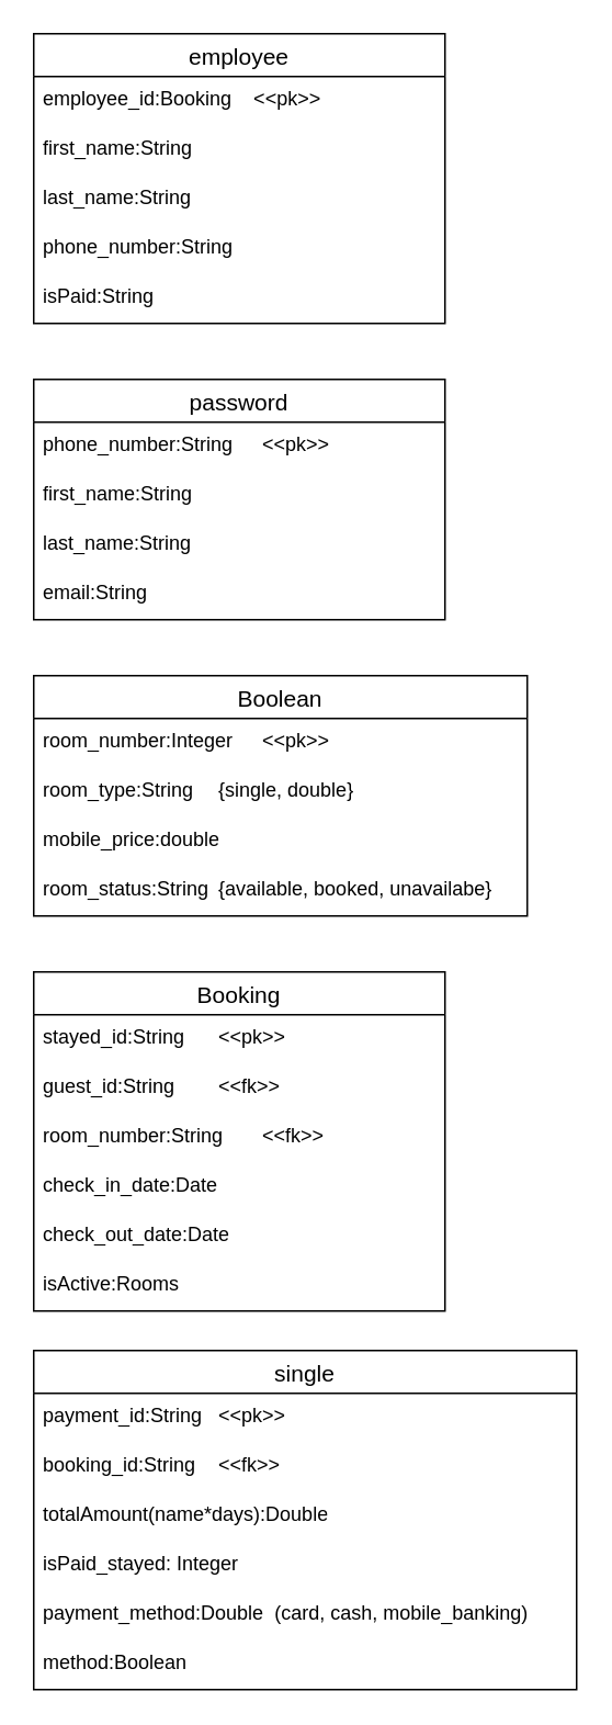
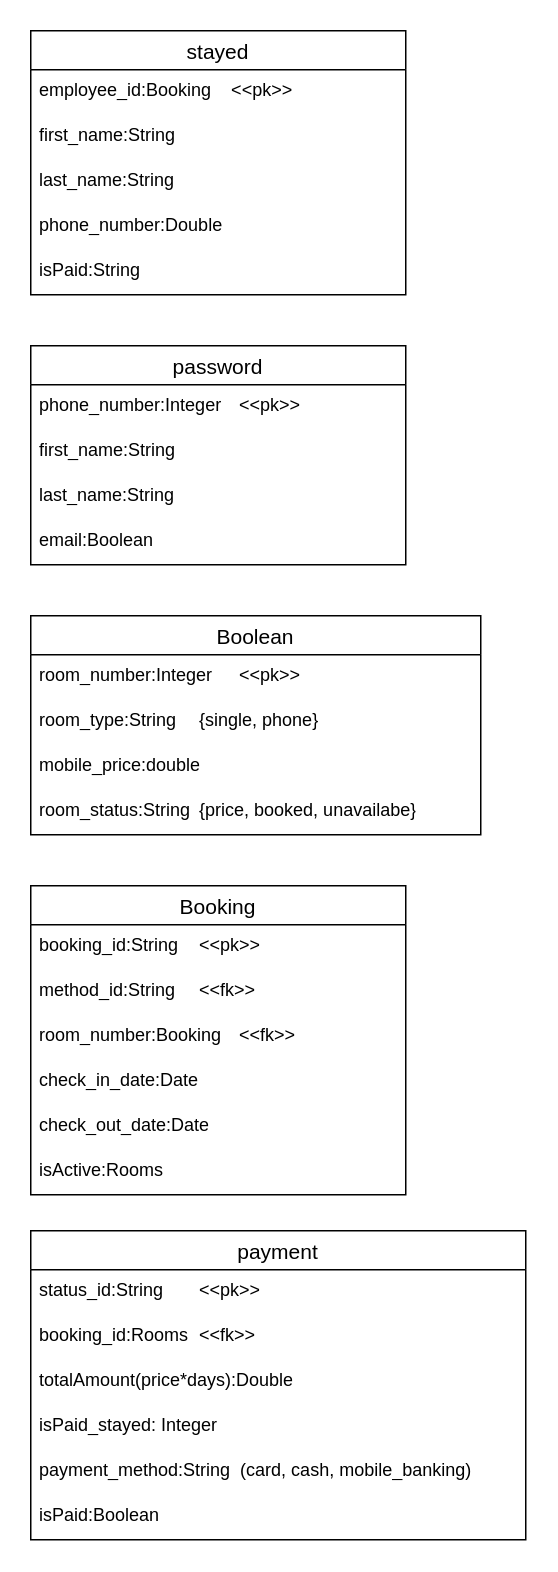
  <mxCell id="0" />
  <mxCell id="1" parent="0" />
  <mxCell id="2" value="Boolean" style="swimlane;fontStyle=0;childLayout=stackLayout;horizontal=1;startSize=26;horizontalStack=0;resizeParent=1;resizeParentMax=0;resizeLast=0;collapsible=1;marginBottom=0;align=center;fontSize=14;" parent="1" vertex="1"><mxGeometry x="20" y="410" width="300" height="146" as="geometry" /></mxCell>
  <mxCell id="3" value="room_number:Integer&lt;span style=&quot;white-space: pre;&quot;&gt;&#09;&lt;/span&gt;&amp;lt;&amp;lt;pk&amp;gt;&amp;gt;" style="text;strokeColor=none;fillColor=none;spacingLeft=4;spacingRight=4;overflow=hidden;rotatable=0;points=[[0,0.5],[1,0.5]];portConstraint=eastwest;fontSize=12;whiteSpace=wrap;html=1;" parent="2" vertex="1"><mxGeometry y="26" width="300" height="30" as="geometry" /></mxCell>
- <mxCell id="4" value="room_type:String&lt;span style=&quot;white-space: pre;&quot;&gt;&#09;&lt;/span&gt;&lt;span style=&quot;text-align: center;&quot;&gt;{single, double}&lt;/span&gt;" style="text;strokeColor=none;fillColor=none;spacingLeft=4;spacingRight=4;overflow=hidden;rotatable=0;points=[[0,0.5],[1,0.5]];portConstraint=eastwest;fontSize=12;whiteSpace=wrap;html=1;" parent="2" vertex="1"><mxGeometry y="56" width="300" height="30" as="geometry" /></mxCell>
+ <mxCell id="4" value="room_type:String&lt;span style=&quot;white-space: pre;&quot;&gt;&#09;&lt;/span&gt;&lt;span style=&quot;text-align: center;&quot;&gt;{single, phone}&lt;/span&gt;" style="text;strokeColor=none;fillColor=none;spacingLeft=4;spacingRight=4;overflow=hidden;rotatable=0;points=[[0,0.5],[1,0.5]];portConstraint=eastwest;fontSize=12;whiteSpace=wrap;html=1;" parent="2" vertex="1"><mxGeometry y="56" width="300" height="30" as="geometry" /></mxCell>
  <mxCell id="5" value="mobile_price:double" style="text;strokeColor=none;fillColor=none;spacingLeft=4;spacingRight=4;overflow=hidden;rotatable=0;points=[[0,0.5],[1,0.5]];portConstraint=eastwest;fontSize=12;whiteSpace=wrap;html=1;" parent="2" vertex="1"><mxGeometry y="86" width="300" height="30" as="geometry" /></mxCell>
- <mxCell id="6" value="room_status:String&lt;span style=&quot;white-space: pre;&quot;&gt;&#09;&lt;/span&gt;&lt;span style=&quot;text-align: center;&quot;&gt;{available, booked, unavailabe}&lt;/span&gt;" style="text;strokeColor=none;fillColor=none;spacingLeft=4;spacingRight=4;overflow=hidden;rotatable=0;points=[[0,0.5],[1,0.5]];portConstraint=eastwest;fontSize=12;whiteSpace=wrap;html=1;" parent="2" vertex="1"><mxGeometry y="116" width="300" height="30" as="geometry" /></mxCell>
- <mxCell id="7" value="employee" style="swimlane;fontStyle=0;childLayout=stackLayout;horizontal=1;startSize=26;horizontalStack=0;resizeParent=1;resizeParentMax=0;resizeLast=0;collapsible=1;marginBottom=0;align=center;fontSize=14;" parent="1" vertex="1"><mxGeometry x="20" y="20" width="250" height="176" as="geometry" /></mxCell>
+ <mxCell id="6" value="room_status:String&lt;span style=&quot;white-space: pre;&quot;&gt;&#09;&lt;/span&gt;&lt;span style=&quot;text-align: center;&quot;&gt;{price, booked, unavailabe}&lt;/span&gt;" style="text;strokeColor=none;fillColor=none;spacingLeft=4;spacingRight=4;overflow=hidden;rotatable=0;points=[[0,0.5],[1,0.5]];portConstraint=eastwest;fontSize=12;whiteSpace=wrap;html=1;" parent="2" vertex="1"><mxGeometry y="116" width="300" height="30" as="geometry" /></mxCell>
+ <mxCell id="7" value="stayed" style="swimlane;fontStyle=0;childLayout=stackLayout;horizontal=1;startSize=26;horizontalStack=0;resizeParent=1;resizeParentMax=0;resizeLast=0;collapsible=1;marginBottom=0;align=center;fontSize=14;" parent="1" vertex="1"><mxGeometry x="20" y="20" width="250" height="176" as="geometry" /></mxCell>
  <mxCell id="8" value="employee_id:Booking&amp;nbsp; &amp;nbsp; &amp;lt;&amp;lt;pk&amp;gt;&amp;gt;" style="text;strokeColor=none;fillColor=none;spacingLeft=4;spacingRight=4;overflow=hidden;rotatable=0;points=[[0,0.5],[1,0.5]];portConstraint=eastwest;fontSize=12;whiteSpace=wrap;html=1;" parent="7" vertex="1"><mxGeometry y="26" width="250" height="30" as="geometry" /></mxCell>
  <mxCell id="9" value="first_name:String" style="text;strokeColor=none;fillColor=none;spacingLeft=4;spacingRight=4;overflow=hidden;rotatable=0;points=[[0,0.5],[1,0.5]];portConstraint=eastwest;fontSize=12;whiteSpace=wrap;html=1;" parent="7" vertex="1"><mxGeometry y="56" width="250" height="30" as="geometry" /></mxCell>
  <mxCell id="10" value="last_name:String" style="text;strokeColor=none;fillColor=none;spacingLeft=4;spacingRight=4;overflow=hidden;rotatable=0;points=[[0,0.5],[1,0.5]];portConstraint=eastwest;fontSize=12;whiteSpace=wrap;html=1;" parent="7" vertex="1"><mxGeometry y="86" width="250" height="30" as="geometry" /></mxCell>
- <mxCell id="11" value="phone_number:String" style="text;strokeColor=none;fillColor=none;spacingLeft=4;spacingRight=4;overflow=hidden;rotatable=0;points=[[0,0.5],[1,0.5]];portConstraint=eastwest;fontSize=12;whiteSpace=wrap;html=1;" parent="7" vertex="1"><mxGeometry y="116" width="250" height="30" as="geometry" /></mxCell>
+ <mxCell id="11" value="phone_number:Double" style="text;strokeColor=none;fillColor=none;spacingLeft=4;spacingRight=4;overflow=hidden;rotatable=0;points=[[0,0.5],[1,0.5]];portConstraint=eastwest;fontSize=12;whiteSpace=wrap;html=1;" parent="7" vertex="1"><mxGeometry y="116" width="250" height="30" as="geometry" /></mxCell>
  <mxCell id="12" value="isPaid:String" style="text;strokeColor=none;fillColor=none;spacingLeft=4;spacingRight=4;overflow=hidden;rotatable=0;points=[[0,0.5],[1,0.5]];portConstraint=eastwest;fontSize=12;whiteSpace=wrap;html=1;" parent="7" vertex="1"><mxGeometry y="146" width="250" height="30" as="geometry" /></mxCell>
  <mxCell id="13" value="password" style="swimlane;fontStyle=0;childLayout=stackLayout;horizontal=1;startSize=26;horizontalStack=0;resizeParent=1;resizeParentMax=0;resizeLast=0;collapsible=1;marginBottom=0;align=center;fontSize=14;" parent="1" vertex="1"><mxGeometry x="20" y="230" width="250" height="146" as="geometry" /></mxCell>
- <mxCell id="14" value="phone_number:String&lt;span style=&quot;white-space: pre;&quot;&gt;&#09;&lt;/span&gt;&amp;lt;&amp;lt;pk&amp;gt;&amp;gt;" style="text;strokeColor=none;fillColor=none;spacingLeft=4;spacingRight=4;overflow=hidden;rotatable=0;points=[[0,0.5],[1,0.5]];portConstraint=eastwest;fontSize=12;whiteSpace=wrap;html=1;" parent="13" vertex="1"><mxGeometry y="26" width="250" height="30" as="geometry" /></mxCell>
+ <mxCell id="14" value="phone_number:Integer&lt;span style=&quot;white-space: pre;&quot;&gt;&#09;&lt;/span&gt;&amp;lt;&amp;lt;pk&amp;gt;&amp;gt;" style="text;strokeColor=none;fillColor=none;spacingLeft=4;spacingRight=4;overflow=hidden;rotatable=0;points=[[0,0.5],[1,0.5]];portConstraint=eastwest;fontSize=12;whiteSpace=wrap;html=1;" parent="13" vertex="1"><mxGeometry y="26" width="250" height="30" as="geometry" /></mxCell>
  <mxCell id="15" value="first_name:String" style="text;strokeColor=none;fillColor=none;spacingLeft=4;spacingRight=4;overflow=hidden;rotatable=0;points=[[0,0.5],[1,0.5]];portConstraint=eastwest;fontSize=12;whiteSpace=wrap;html=1;" parent="13" vertex="1"><mxGeometry y="56" width="250" height="30" as="geometry" /></mxCell>
  <mxCell id="16" value="last_name:String" style="text;strokeColor=none;fillColor=none;spacingLeft=4;spacingRight=4;overflow=hidden;rotatable=0;points=[[0,0.5],[1,0.5]];portConstraint=eastwest;fontSize=12;whiteSpace=wrap;html=1;" parent="13" vertex="1"><mxGeometry y="86" width="250" height="30" as="geometry" /></mxCell>
- <mxCell id="17" value="email:String" style="text;strokeColor=none;fillColor=none;spacingLeft=4;spacingRight=4;overflow=hidden;rotatable=0;points=[[0,0.5],[1,0.5]];portConstraint=eastwest;fontSize=12;whiteSpace=wrap;html=1;" parent="13" vertex="1"><mxGeometry y="116" width="250" height="30" as="geometry" /></mxCell>
+ <mxCell id="17" value="email:Boolean" style="text;strokeColor=none;fillColor=none;spacingLeft=4;spacingRight=4;overflow=hidden;rotatable=0;points=[[0,0.5],[1,0.5]];portConstraint=eastwest;fontSize=12;whiteSpace=wrap;html=1;" parent="13" vertex="1"><mxGeometry y="116" width="250" height="30" as="geometry" /></mxCell>
  <mxCell id="18" value="Booking" style="swimlane;fontStyle=0;childLayout=stackLayout;horizontal=1;startSize=26;horizontalStack=0;resizeParent=1;resizeParentMax=0;resizeLast=0;collapsible=1;marginBottom=0;align=center;fontSize=14;" parent="1" vertex="1"><mxGeometry x="20" y="590" width="250" height="206" as="geometry" /></mxCell>
- <mxCell id="19" value="stayed_id:String&lt;span style=&quot;white-space: pre;&quot;&gt;&#09;&lt;/span&gt;&amp;lt;&amp;lt;pk&amp;gt;&amp;gt;" style="text;strokeColor=none;fillColor=none;spacingLeft=4;spacingRight=4;overflow=hidden;rotatable=0;points=[[0,0.5],[1,0.5]];portConstraint=eastwest;fontSize=12;whiteSpace=wrap;html=1;" parent="18" vertex="1"><mxGeometry y="26" width="250" height="30" as="geometry" /></mxCell>
- <mxCell id="20" value="guest_id:String&lt;span style=&quot;white-space: pre;&quot;&gt;&#09;&lt;/span&gt;&amp;lt;&amp;lt;fk&amp;gt;&amp;gt;" style="text;strokeColor=none;fillColor=none;spacingLeft=4;spacingRight=4;overflow=hidden;rotatable=0;points=[[0,0.5],[1,0.5]];portConstraint=eastwest;fontSize=12;whiteSpace=wrap;html=1;" parent="18" vertex="1"><mxGeometry y="56" width="250" height="30" as="geometry" /></mxCell>
- <mxCell id="21" value="room_number:String&lt;span style=&quot;white-space: pre;&quot;&gt;&#09;&lt;/span&gt;&amp;lt;&amp;lt;fk&amp;gt;&amp;gt;" style="text;strokeColor=none;fillColor=none;spacingLeft=4;spacingRight=4;overflow=hidden;rotatable=0;points=[[0,0.5],[1,0.5]];portConstraint=eastwest;fontSize=12;whiteSpace=wrap;html=1;" parent="18" vertex="1"><mxGeometry y="86" width="250" height="30" as="geometry" /></mxCell>
+ <mxCell id="19" value="booking_id:String&lt;span style=&quot;white-space: pre;&quot;&gt;&#09;&lt;/span&gt;&amp;lt;&amp;lt;pk&amp;gt;&amp;gt;" style="text;strokeColor=none;fillColor=none;spacingLeft=4;spacingRight=4;overflow=hidden;rotatable=0;points=[[0,0.5],[1,0.5]];portConstraint=eastwest;fontSize=12;whiteSpace=wrap;html=1;" parent="18" vertex="1"><mxGeometry y="26" width="250" height="30" as="geometry" /></mxCell>
+ <mxCell id="20" value="method_id:String&lt;span style=&quot;white-space: pre;&quot;&gt;&#09;&lt;/span&gt;&amp;lt;&amp;lt;fk&amp;gt;&amp;gt;" style="text;strokeColor=none;fillColor=none;spacingLeft=4;spacingRight=4;overflow=hidden;rotatable=0;points=[[0,0.5],[1,0.5]];portConstraint=eastwest;fontSize=12;whiteSpace=wrap;html=1;" parent="18" vertex="1"><mxGeometry y="56" width="250" height="30" as="geometry" /></mxCell>
+ <mxCell id="21" value="room_number:Booking&lt;span style=&quot;white-space: pre;&quot;&gt;&#09;&lt;/span&gt;&amp;lt;&amp;lt;fk&amp;gt;&amp;gt;" style="text;strokeColor=none;fillColor=none;spacingLeft=4;spacingRight=4;overflow=hidden;rotatable=0;points=[[0,0.5],[1,0.5]];portConstraint=eastwest;fontSize=12;whiteSpace=wrap;html=1;" parent="18" vertex="1"><mxGeometry y="86" width="250" height="30" as="geometry" /></mxCell>
  <mxCell id="22" value="check_in_date:Date&lt;span style=&quot;color: rgba(0, 0, 0, 0); font-family: monospace; font-size: 0px; text-wrap: nowrap;&quot;&gt;%3CmxGraphModel%3E%3Croot%3E%3CmxCell%20id%3D%220%22%2F%3E%3CmxCell%20id%3D%221%22%20parent%3D%220%22%2F%3E%3CmxCell%20id%3D%222%22%20value%3D%22Rooms%22%20style%3D%22swimlane%3BfontStyle%3D0%3BchildLayout%3DstackLayout%3Bhorizontal%3D1%3BstartSize%3D26%3BhorizontalStack%3D0%3BresizeParent%3D1%3BresizeParentMax%3D0%3BresizeLast%3D0%3Bcollapsible%3D1%3BmarginBottom%3D0%3Balign%3Dcenter%3BfontSize%3D14%3B%22%20vertex%3D%221%22%20parent%3D%221%22%3E%3CmxGeometry%20x%3D%2250%22%20y%3D%22620%22%20width%3D%22250%22%20height%3D%22146%22%20as%3D%22geometry%22%2F%3E%3C%2FmxCell%3E%3CmxCell%20id%3D%223%22%20value%3D%22room_number%26lt%3Bspan%20style%3D%26quot%3Bwhite-space%3A%20pre%3B%26quot%3B%26gt%3B%26%239%3B%26lt%3B%2Fspan%26gt%3B%26amp%3Blt%3B%26amp%3Blt%3Bpk%26amp%3Bgt%3B%26amp%3Bgt%3B%22%20style%3D%22text%3BstrokeColor%3Dnone%3BfillColor%3Dnone%3BspacingLeft%3D4%3BspacingRight%3D4%3Boverflow%3Dhidden%3Brotatable%3D0%3Bpoints%3D%5B%5B0%2C0.5%5D%2C%5B1%2C0.5%5D%5D%3BportConstraint%3Deastwest%3BfontSize%3D12%3BwhiteSpace%3Dwrap%3Bhtml%3D1%3B%22%20vertex%3D%221%22%20parent%3D%222%22%3E%3CmxGeometry%20y%3D%2226%22%20width%3D%22250%22%20height%3D%2230%22%20as%3D%22geometry%22%2F%3E%3C%2FmxCell%3E%3CmxCell%20id%3D%224%22%20value%3D%22room_type%22%20style%3D%22text%3BstrokeColor%3Dnone%3BfillColor%3Dnone%3BspacingLeft%3D4%3BspacingRight%3D4%3Boverflow%3Dhidden%3Brotatable%3D0%3Bpoints%3D%5B%5B0%2C0.5%5D%2C%5B1%2C0.5%5D%5D%3BportConstraint%3Deastwest%3BfontSize%3D12%3BwhiteSpace%3Dwrap%3Bhtml%3D1%3B%22%20vertex%3D%221%22%20parent%3D%222%22%3E%3CmxGeometry%20y%3D%2256%22%20width%3D%22250%22%20height%3D%2230%22%20as%3D%22geometry%22%2F%3E%3C%2FmxCell%3E%3CmxCell%20id%3D%225%22%20value%3D%22room_price%22%20style%3D%22text%3BstrokeColor%3Dnone%3BfillColor%3Dnone%3BspacingLeft%3D4%3BspacingRight%3D4%3Boverflow%3Dhidden%3Brotatable%3D0%3Bpoints%3D%5B%5B0%2C0.5%5D%2C%5B1%2C0.5%5D%5D%3BportConstraint%3Deastwest%3BfontSize%3D12%3BwhiteSpace%3Dwrap%3Bhtml%3D1%3B%22%20vertex%3D%221%22%20parent%3D%222%22%3E%3CmxGeometry%20y%3D%2286%22%20width%3D%22250%22%20height%3D%2230%22%20as%3D%22geometry%22%2F%3E%3C%2FmxCell%3E%3CmxCell%20id%3D%226%22%20value%3D%22room_status%22%20style%3D%22text%3BstrokeColor%3Dnone%3BfillColor%3Dnone%3BspacingLeft%3D4%3BspacingRight%3D4%3Boverflow%3Dhidden%3Brotatable%3D0%3Bpoints%3D%5B%5B0%2C0.5%5D%2C%5B1%2C0.5%5D%5D%3BportConstraint%3Deastwest%3BfontSize%3D12%3BwhiteSpace%3Dwrap%3Bhtml%3D1%3B%22%20vertex%3D%221%22%20parent%3D%222%22%3E%3CmxGeometry%20y%3D%22116%22%20width%3D%22250%22%20height%3D%2230%22%20as%3D%22geometry%22%2F%3E%3C%2FmxCell%3E%3C%2Froot%3E%3C%2FmxGraphModel%3E:&lt;/span&gt;" style="text;strokeColor=none;fillColor=none;spacingLeft=4;spacingRight=4;overflow=hidden;rotatable=0;points=[[0,0.5],[1,0.5]];portConstraint=eastwest;fontSize=12;whiteSpace=wrap;html=1;" parent="18" vertex="1"><mxGeometry y="116" width="250" height="30" as="geometry" /></mxCell>
  <mxCell id="23" value="check_out_date:Date&lt;span style=&quot;color: rgba(0, 0, 0, 0); font-family: monospace; font-size: 0px; text-wrap: nowrap;&quot;&gt;%3CmxGraphModel%3E%3Croot%3E%3CmxCell%20id%3D%220%22%2F%3E%3CmxCell%20id%3D%221%22%20parent%3D%220%22%2F%3E%3CmxCell%20id%3D%222%22%20value%3D%22Rooms%22%20style%3D%22swimlane%3BfontStyle%3D0%3BchildLayout%3DstackLayout%3Bhorizontal%3D1%3BstartSize%3D26%3BhorizontalStack%3D0%3BresizeParent%3D1%3BresizeParentMax%3D0%3BresizeLast%3D0%3Bcollapsible%3D1%3BmarginBottom%3D0%3Balign%3Dcenter%3BfontSize%3D14%3B%22%20vertex%3D%221%22%20parent%3D%221%22%3E%3CmxGeometry%20x%3D%2250%22%20y%3D%22620%22%20width%3D%22250%22%20height%3D%22146%22%20as%3D%22geometry%22%2F%3E%3C%2FmxCell%3E%3CmxCell%20id%3D%223%22%20value%3D%22room_number%26lt%3Bspan%20style%3D%26quot%3Bwhite-space%3A%20pre%3B%26quot%3B%26gt%3B%26%239%3B%26lt%3B%2Fspan%26gt%3B%26amp%3Blt%3B%26amp%3Blt%3Bpk%26amp%3Bgt%3B%26amp%3Bgt%3B%22%20style%3D%22text%3BstrokeColor%3Dnone%3BfillColor%3Dnone%3BspacingLeft%3D4%3BspacingRight%3D4%3Boverflow%3Dhidden%3Brotatable%3D0%3Bpoints%3D%5B%5B0%2C0.5%5D%2C%5B1%2C0.5%5D%5D%3BportConstraint%3Deastwest%3BfontSize%3D12%3BwhiteSpace%3Dwrap%3Bhtml%3D1%3B%22%20vertex%3D%221%22%20parent%3D%222%22%3E%3CmxGeometry%20y%3D%2226%22%20width%3D%22250%22%20height%3D%2230%22%20as%3D%22geometry%22%2F%3E%3C%2FmxCell%3E%3CmxCell%20id%3D%224%22%20value%3D%22room_type%22%20style%3D%22text%3BstrokeColor%3Dnone%3BfillColor%3Dnone%3BspacingLeft%3D4%3BspacingRight%3D4%3Boverflow%3Dhidden%3Brotatable%3D0%3Bpoints%3D%5B%5B0%2C0.5%5D%2C%5B1%2C0.5%5D%5D%3BportConstraint%3Deastwest%3BfontSize%3D12%3BwhiteSpace%3Dwrap%3Bhtml%3D1%3B%22%20vertex%3D%221%22%20parent%3D%222%22%3E%3CmxGeometry%20y%3D%2256%22%20width%3D%22250%22%20height%3D%2230%22%20as%3D%22geometry%22%2F%3E%3C%2FmxCell%3E%3CmxCell%20id%3D%225%22%20value%3D%22room_price%22%20style%3D%22text%3BstrokeColor%3Dnone%3BfillColor%3Dnone%3BspacingLeft%3D4%3BspacingRight%3D4%3Boverflow%3Dhidden%3Brotatable%3D0%3Bpoints%3D%5B%5B0%2C0.5%5D%2C%5B1%2C0.5%5D%5D%3BportConstraint%3Deastwest%3BfontSize%3D12%3BwhiteSpace%3Dwrap%3Bhtml%3D1%3B%22%20vertex%3D%221%22%20parent%3D%222%22%3E%3CmxGeometry%20y%3D%2286%22%20width%3D%22250%22%20height%3D%2230%22%20as%3D%22geometry%22%2F%3E%3C%2FmxCell%3E%3CmxCell%20id%3D%226%22%20value%3D%22room_status%22%20style%3D%22text%3BstrokeColor%3Dnone%3BfillColor%3Dnone%3BspacingLeft%3D4%3BspacingRight%3D4%3Boverflow%3Dhidden%3Brotatable%3D0%3Bpoints%3D%5B%5B0%2C0.5%5D%2C%5B1%2C0.5%5D%5D%3BportConstraint%3Deastwest%3BfontSize%3D12%3BwhiteSpace%3Dwrap%3Bhtml%3D1%3B%22%20vertex%3D%221%22%20parent%3D%222%22%3E%3CmxGeometry%20y%3D%22116%22%20width%3D%22250%22%20height%3D%2230%22%20as%3D%22geometry%22%2F%3E%3C%2FmxCell%3E%3C%2Froot%3E%3C%2FmxGraphModel%3E:&lt;/span&gt;" style="text;strokeColor=none;fillColor=none;spacingLeft=4;spacingRight=4;overflow=hidden;rotatable=0;points=[[0,0.5],[1,0.5]];portConstraint=eastwest;fontSize=12;whiteSpace=wrap;html=1;" parent="18" vertex="1"><mxGeometry y="146" width="250" height="30" as="geometry" /></mxCell>
  <mxCell id="24" value="isActive:Rooms" style="text;strokeColor=none;fillColor=none;spacingLeft=4;spacingRight=4;overflow=hidden;rotatable=0;points=[[0,0.5],[1,0.5]];portConstraint=eastwest;fontSize=12;whiteSpace=wrap;html=1;" parent="18" vertex="1"><mxGeometry y="176" width="250" height="30" as="geometry" /></mxCell>
- <mxCell id="25" value="single" style="swimlane;fontStyle=0;childLayout=stackLayout;horizontal=1;startSize=26;horizontalStack=0;resizeParent=1;resizeParentMax=0;resizeLast=0;collapsible=1;marginBottom=0;align=center;fontSize=14;" parent="1" vertex="1"><mxGeometry x="20" y="820" width="330" height="206" as="geometry" /></mxCell>
- <mxCell id="26" value="payment_id:String&lt;span style=&quot;white-space: pre;&quot;&gt;&#09;&lt;/span&gt;&amp;lt;&amp;lt;pk&amp;gt;&amp;gt;" style="text;strokeColor=none;fillColor=none;spacingLeft=4;spacingRight=4;overflow=hidden;rotatable=0;points=[[0,0.5],[1,0.5]];portConstraint=eastwest;fontSize=12;whiteSpace=wrap;html=1;" parent="25" vertex="1"><mxGeometry y="26" width="330" height="30" as="geometry" /></mxCell>
- <mxCell id="27" value="booking_id:String&lt;span style=&quot;white-space: pre;&quot;&gt;&#09;&lt;/span&gt;&amp;lt;&amp;lt;fk&amp;gt;&amp;gt;" style="text;strokeColor=none;fillColor=none;spacingLeft=4;spacingRight=4;overflow=hidden;rotatable=0;points=[[0,0.5],[1,0.5]];portConstraint=eastwest;fontSize=12;whiteSpace=wrap;html=1;" parent="25" vertex="1"><mxGeometry y="56" width="330" height="30" as="geometry" /></mxCell>
- <mxCell id="28" value="totalAmount(name*days):Double" style="text;strokeColor=none;fillColor=none;spacingLeft=4;spacingRight=4;overflow=hidden;rotatable=0;points=[[0,0.5],[1,0.5]];portConstraint=eastwest;fontSize=12;whiteSpace=wrap;html=1;" parent="25" vertex="1"><mxGeometry y="86" width="330" height="30" as="geometry" /></mxCell>
+ <mxCell id="25" value="payment" style="swimlane;fontStyle=0;childLayout=stackLayout;horizontal=1;startSize=26;horizontalStack=0;resizeParent=1;resizeParentMax=0;resizeLast=0;collapsible=1;marginBottom=0;align=center;fontSize=14;" parent="1" vertex="1"><mxGeometry x="20" y="820" width="330" height="206" as="geometry" /></mxCell>
+ <mxCell id="26" value="status_id:String&lt;span style=&quot;white-space: pre;&quot;&gt;&#09;&lt;/span&gt;&amp;lt;&amp;lt;pk&amp;gt;&amp;gt;" style="text;strokeColor=none;fillColor=none;spacingLeft=4;spacingRight=4;overflow=hidden;rotatable=0;points=[[0,0.5],[1,0.5]];portConstraint=eastwest;fontSize=12;whiteSpace=wrap;html=1;" parent="25" vertex="1"><mxGeometry y="26" width="330" height="30" as="geometry" /></mxCell>
+ <mxCell id="27" value="booking_id:Rooms&lt;span style=&quot;white-space: pre;&quot;&gt;&#09;&lt;/span&gt;&amp;lt;&amp;lt;fk&amp;gt;&amp;gt;" style="text;strokeColor=none;fillColor=none;spacingLeft=4;spacingRight=4;overflow=hidden;rotatable=0;points=[[0,0.5],[1,0.5]];portConstraint=eastwest;fontSize=12;whiteSpace=wrap;html=1;" parent="25" vertex="1"><mxGeometry y="56" width="330" height="30" as="geometry" /></mxCell>
+ <mxCell id="28" value="totalAmount(price*days):Double" style="text;strokeColor=none;fillColor=none;spacingLeft=4;spacingRight=4;overflow=hidden;rotatable=0;points=[[0,0.5],[1,0.5]];portConstraint=eastwest;fontSize=12;whiteSpace=wrap;html=1;" parent="25" vertex="1"><mxGeometry y="86" width="330" height="30" as="geometry" /></mxCell>
  <mxCell id="29" value="isPaid_stayed: Integer" style="text;strokeColor=none;fillColor=none;spacingLeft=4;spacingRight=4;overflow=hidden;rotatable=0;points=[[0,0.5],[1,0.5]];portConstraint=eastwest;fontSize=12;whiteSpace=wrap;html=1;" vertex="1" parent="25"><mxGeometry y="116" width="330" height="30" as="geometry" /></mxCell>
- <mxCell id="30" value="payment_method:Double&amp;nbsp; (card, cash, mobile_banking)" style="text;strokeColor=none;fillColor=none;spacingLeft=4;spacingRight=4;overflow=hidden;rotatable=0;points=[[0,0.5],[1,0.5]];portConstraint=eastwest;fontSize=12;whiteSpace=wrap;html=1;" parent="25" vertex="1"><mxGeometry y="146" width="330" height="30" as="geometry" /></mxCell>
- <mxCell id="31" value="method:Boolean" style="text;strokeColor=none;fillColor=none;spacingLeft=4;spacingRight=4;overflow=hidden;rotatable=0;points=[[0,0.5],[1,0.5]];portConstraint=eastwest;fontSize=12;whiteSpace=wrap;html=1;" parent="25" vertex="1"><mxGeometry y="176" width="330" height="30" as="geometry" /></mxCell>
+ <mxCell id="30" value="payment_method:String&amp;nbsp; (card, cash, mobile_banking)" style="text;strokeColor=none;fillColor=none;spacingLeft=4;spacingRight=4;overflow=hidden;rotatable=0;points=[[0,0.5],[1,0.5]];portConstraint=eastwest;fontSize=12;whiteSpace=wrap;html=1;" parent="25" vertex="1"><mxGeometry y="146" width="330" height="30" as="geometry" /></mxCell>
+ <mxCell id="31" value="isPaid:Boolean" style="text;strokeColor=none;fillColor=none;spacingLeft=4;spacingRight=4;overflow=hidden;rotatable=0;points=[[0,0.5],[1,0.5]];portConstraint=eastwest;fontSize=12;whiteSpace=wrap;html=1;" parent="25" vertex="1"><mxGeometry y="176" width="330" height="30" as="geometry" /></mxCell>
